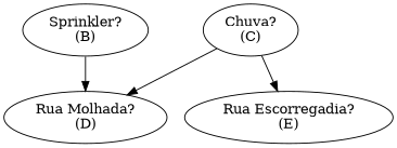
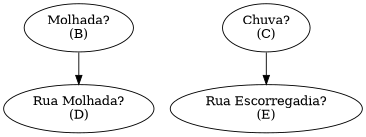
  digraph {
    rank=same
    n1 [label="Rua Molhada?\n(D)"]
    n2 [label="Rua Escorregadia?\n(E)"]
-   n3 [label="Sprinkler?\n(B)"]
+   n3 [label="Molhada?\n(B)"]
    n4 [label="Chuva?\n(C)"]
    subgraph sub_1 {
      n1
      n2
    }
    subgraph sub_2 {
      n3
      n4
    }
    n3 -> n1
-   n4 -> n1
    n4 -> n2
  }
